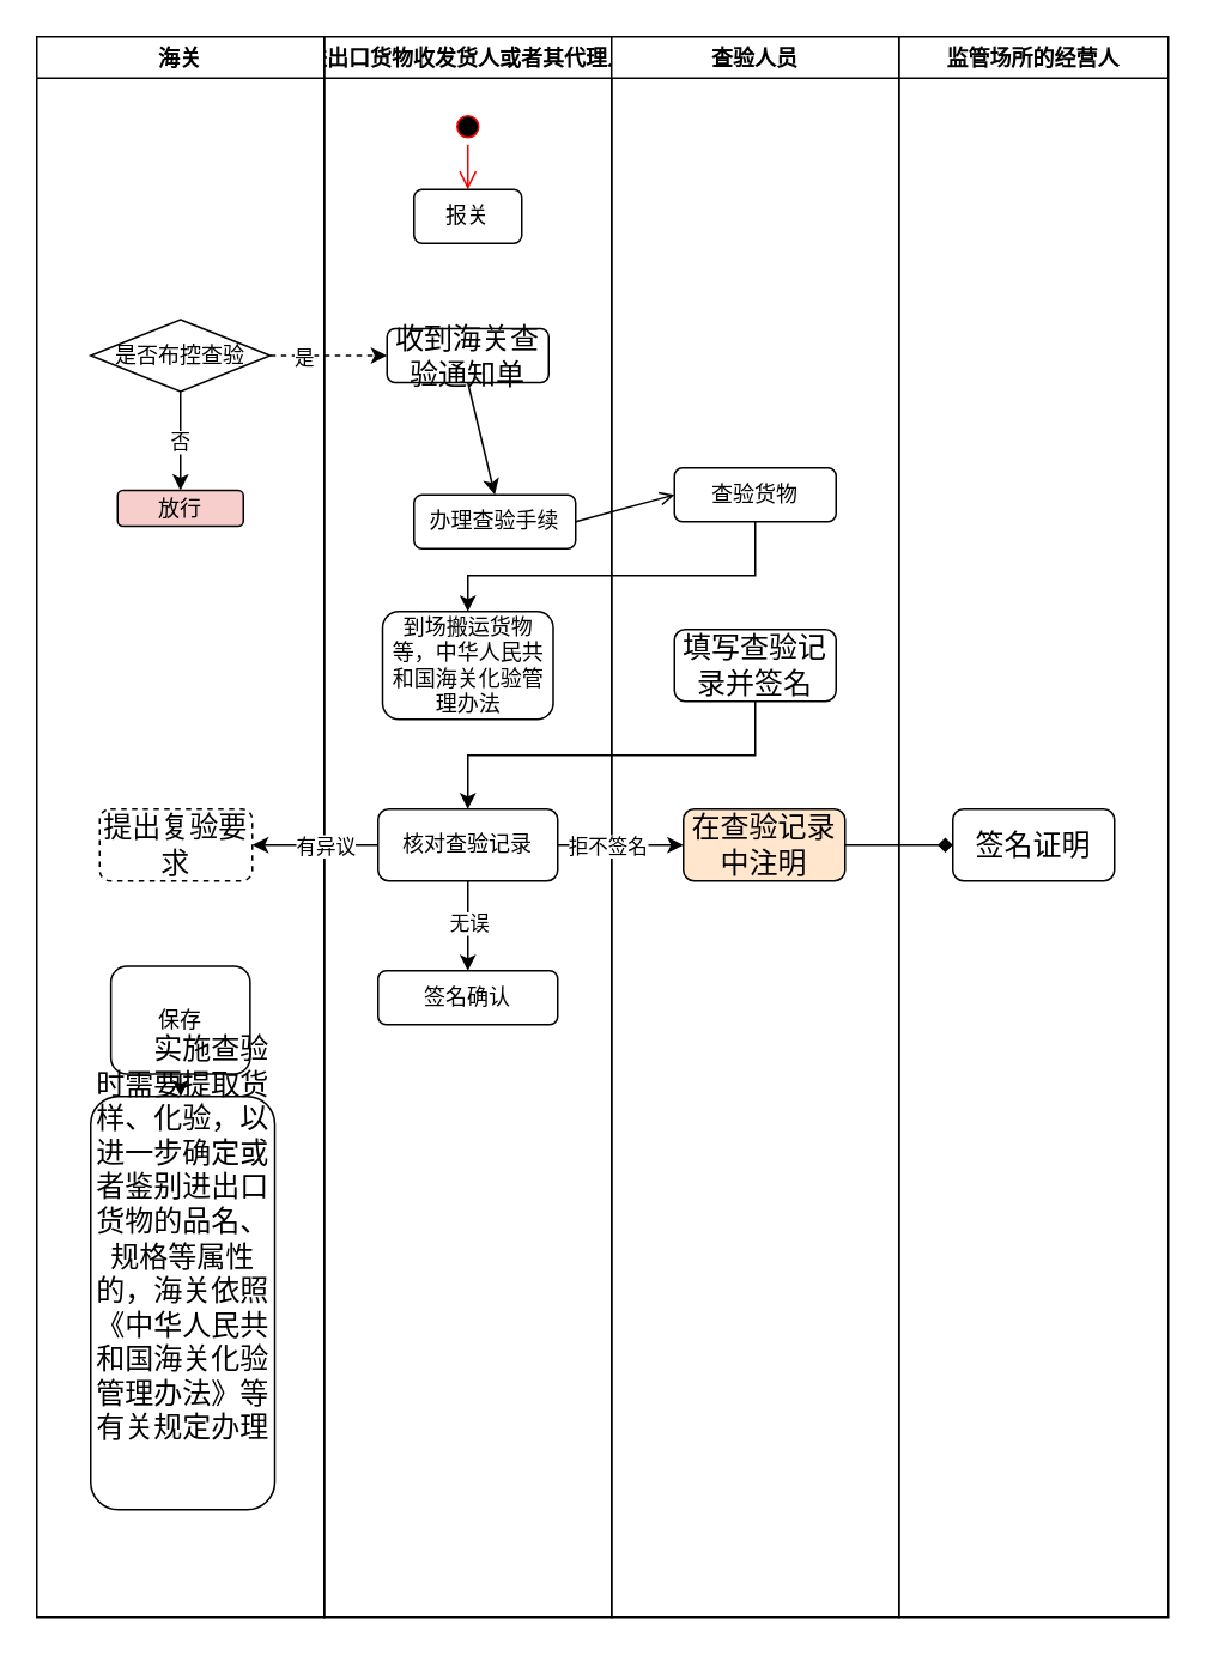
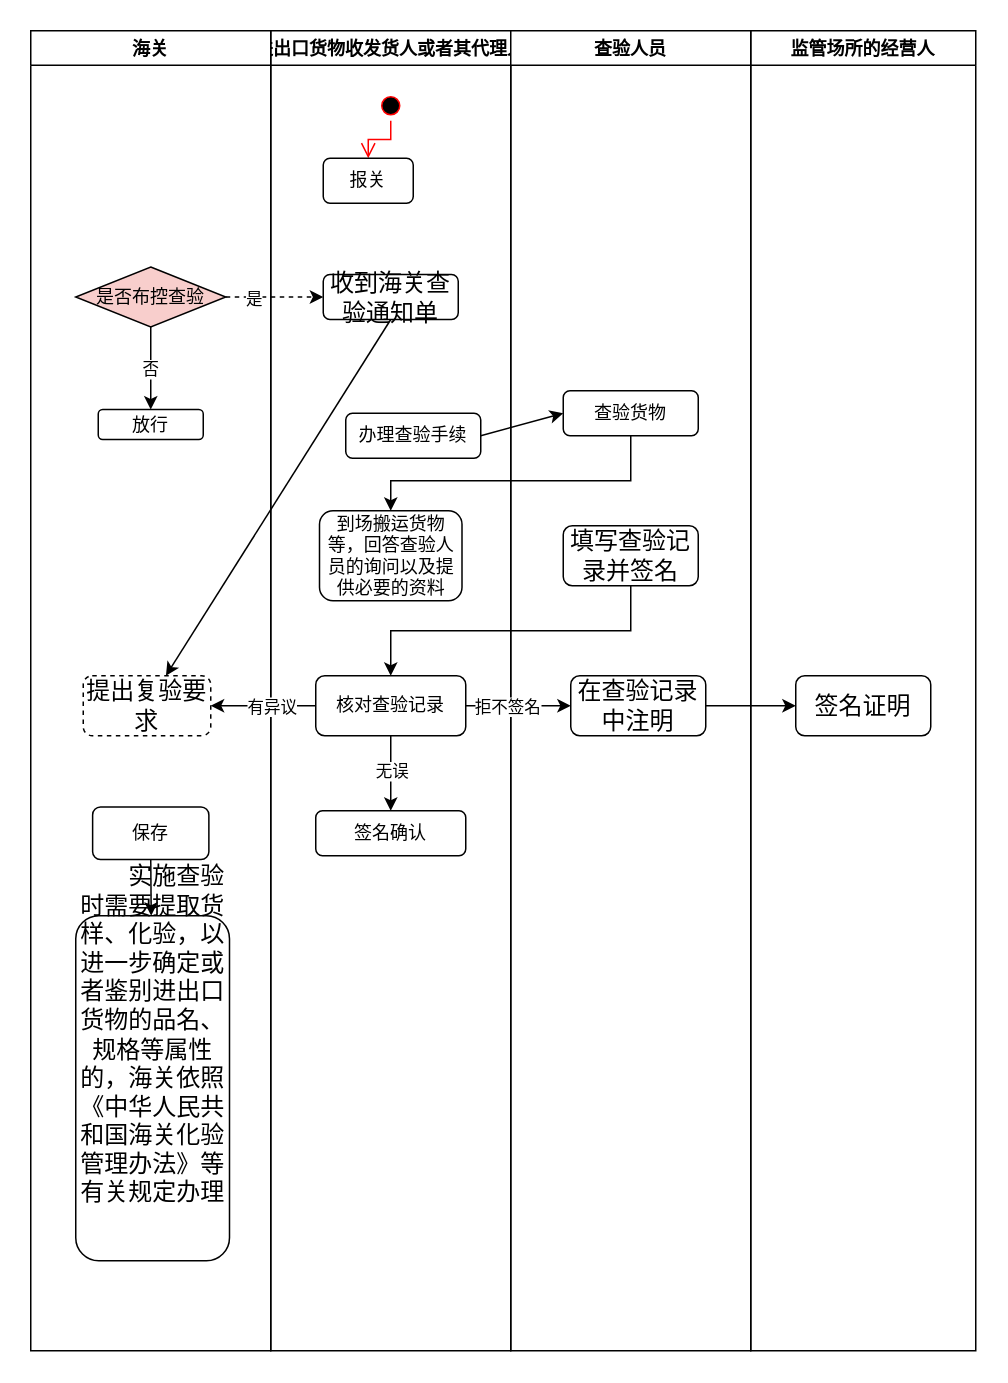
  <mxCell id="0" />
  <mxCell id="1" parent="0" />
  <mxCell id="2" value="进出口货物收发货人或者其代理人" style="swimlane;" vertex="1" parent="1"><mxGeometry x="180" y="20" width="160" height="880" as="geometry" /></mxCell>
  <mxCell id="3" value="" style="ellipse;html=1;shape=startState;fillColor=#000000;strokeColor=#ff0000;" vertex="1" parent="2"><mxGeometry x="70" y="40" width="20" height="20" as="geometry" /></mxCell>
  <mxCell id="4" value="" style="edgeStyle=orthogonalEdgeStyle;html=1;verticalAlign=bottom;endArrow=open;endSize=8;strokeColor=#ff0000;rounded=0;exitX=0.5;exitY=1;exitDx=0;exitDy=0;entryX=0.5;entryY=0;entryDx=0;entryDy=0;" edge="1" source="3" parent="2" target="5"><mxGeometry relative="1" as="geometry"><mxPoint x="80" y="80" as="targetPoint" /></mxGeometry></mxCell>
- <mxCell id="5" value="报关" style="rounded=1;whiteSpace=wrap;html=1;" vertex="1" parent="2"><mxGeometry x="50" y="85" width="60" height="30" as="geometry" /></mxCell>
+ <mxCell id="5" value="报关" style="rounded=1;whiteSpace=wrap;html=1;" vertex="1" parent="2"><mxGeometry x="35" y="85" width="60" height="30" as="geometry" /></mxCell>
  <mxCell id="6" value="&lt;span style=&quot;font-size:12.0pt;mso-bidi-font-size:11.0pt;&lt;br/&gt;font-family:宋体;mso-ascii-font-family:Calibri;mso-hansi-font-family:Calibri;&lt;br/&gt;mso-bidi-font-family:&amp;quot;Times New Roman&amp;quot;;mso-ansi-language:EN-US;mso-fareast-language:&lt;br/&gt;ZH-CN;mso-bidi-language:AR-SA&quot;&gt;收到海关查验通知单&lt;/span&gt;" style="rounded=1;whiteSpace=wrap;html=1;" vertex="1" parent="2"><mxGeometry x="35" y="162.5" width="90" height="30" as="geometry" /></mxCell>
  <mxCell id="7" value="办理查验手续" style="rounded=1;whiteSpace=wrap;html=1;" vertex="1" parent="2"><mxGeometry x="50" y="255" width="90" height="30" as="geometry" /></mxCell>
- <mxCell id="8" value="" style="endArrow=classic;html=1;rounded=0;exitX=0.5;exitY=1;exitDx=0;exitDy=0;entryX=0.5;entryY=0;entryDx=0;entryDy=0;" edge="1" parent="2" source="6" target="7"><mxGeometry width="50" height="50" relative="1" as="geometry"><mxPoint x="210" y="180" as="sourcePoint" /><mxPoint x="260" y="130" as="targetPoint" /></mxGeometry></mxCell>
- <mxCell id="9" value="&lt;span&gt;到场搬运货物等，中华人民共和国海关化验管理办法&lt;/span&gt;" style="rounded=1;whiteSpace=wrap;html=1;" vertex="1" parent="2"><mxGeometry x="32.5" y="320" width="95" height="60" as="geometry" /></mxCell>
+ <mxCell id="8" value="" style="endArrow=classic;html=1;rounded=0;exitX=0.5;exitY=1;exitDx=0;exitDy=0;" edge="1" parent="2" source="6" target="15"><mxGeometry width="50" height="50" relative="1" as="geometry"><mxPoint x="210" y="180" as="sourcePoint" /><mxPoint x="260" y="130" as="targetPoint" /></mxGeometry></mxCell>
+ <mxCell id="9" value="&lt;span&gt;到场搬运货物等，回答查验人员的询问以及提供必要的资料&lt;/span&gt;" style="rounded=1;whiteSpace=wrap;html=1;" vertex="1" parent="2"><mxGeometry x="32.5" y="320" width="95" height="60" as="geometry" /></mxCell>
  <mxCell id="10" value="签名确认" style="rounded=1;whiteSpace=wrap;html=1;" vertex="1" parent="2"><mxGeometry x="30" y="520" width="100" height="30" as="geometry" /></mxCell>
  <mxCell id="11" value="&lt;span style=&quot;&quot;&gt;核对查验记录&lt;/span&gt;" style="rounded=1;whiteSpace=wrap;html=1;" vertex="1" parent="2"><mxGeometry x="30" y="430" width="100" height="40" as="geometry" /></mxCell>
  <mxCell id="12" value="海关" style="swimlane;" vertex="1" parent="1"><mxGeometry x="20" y="20" width="160" height="880" as="geometry" /></mxCell>
- <mxCell id="13" value="&lt;span style=&quot;&quot;&gt;是否布控查验&lt;/span&gt;" style="rhombus;whiteSpace=wrap;html=1;" vertex="1" parent="12"><mxGeometry x="30" y="157.5" width="100" height="40" as="geometry" /></mxCell>
- <mxCell id="14" value="放行" style="rounded=1;whiteSpace=wrap;html=1;fillColor=#f8cecc;" vertex="1" parent="12"><mxGeometry x="45" y="252.5" width="70" height="20" as="geometry" /></mxCell>
+ <mxCell id="13" value="&lt;span style=&quot;&quot;&gt;是否布控查验&lt;/span&gt;" style="rhombus;whiteSpace=wrap;html=1;fillColor=#f8cecc;" vertex="1" parent="12"><mxGeometry x="30" y="157.5" width="100" height="40" as="geometry" /></mxCell>
+ <mxCell id="14" value="放行" style="rounded=1;whiteSpace=wrap;html=1;" vertex="1" parent="12"><mxGeometry x="45" y="252.5" width="70" height="20" as="geometry" /></mxCell>
  <mxCell id="15" value="&lt;span style=&quot;font-size:12.0pt;mso-bidi-font-size:11.0pt;&lt;br/&gt;font-family:宋体;mso-ascii-font-family:Calibri;mso-hansi-font-family:Calibri;&lt;br/&gt;mso-bidi-font-family:&amp;quot;Times New Roman&amp;quot;;mso-ansi-language:EN-US;mso-fareast-language:&lt;br/&gt;ZH-CN;mso-bidi-language:AR-SA&quot;&gt;提出复验要求&lt;/span&gt;" style="rounded=1;whiteSpace=wrap;html=1;dashed=1;" vertex="1" parent="12"><mxGeometry x="35" y="430" width="85" height="40" as="geometry" /></mxCell>
- <mxCell id="16" value="保存" style="rounded=1;whiteSpace=wrap;html=1;" vertex="1" parent="12"><mxGeometry x="41.25" y="517.5" width="77.5" height="60" as="geometry" /></mxCell>
+ <mxCell id="16" value="保存" style="rounded=1;whiteSpace=wrap;html=1;" vertex="1" parent="12"><mxGeometry x="41.25" y="517.5" width="77.5" height="35" as="geometry" /></mxCell>
  <mxCell id="17" value="&lt;p style=&quot;text-indent:24.0pt;mso-char-indent-count:2.0&quot; class=&quot;MsoNormal&quot;&gt;&lt;span style=&quot;font-size:12.0pt;mso-bidi-font-size:11.0pt;font-family:宋体;mso-ascii-font-family:&lt;br/&gt;Calibri;mso-hansi-font-family:Calibri&quot;&gt;实施查验时需要提取货样、化验，以进一步确定或者鉴别进出口货物的品名、规格等属性的，海关依照《中华人民共和国海关化验管理办法》等有关规定办理&lt;/span&gt;&lt;span style=&quot;font-size:12.0pt;mso-bidi-font-size:11.0pt&quot; lang=&quot;EN-US&quot;&gt;&lt;/span&gt;&lt;/p&gt;&lt;p style=&quot;text-indent:24.0pt;mso-char-indent-count:2.0&quot; class=&quot;MsoNormal&quot;&gt;&lt;br/&gt;&lt;br/&gt;&lt;/p&gt;&lt;p style=&quot;text-indent:24.0pt;mso-char-indent-count:2.0&quot; class=&quot;MsoNormal&quot;&gt;&lt;span style=&quot;font-size:12.0pt;mso-bidi-font-size:11.0pt&quot; lang=&quot;EN-US&quot;&gt;&amp;nbsp;&lt;/span&gt;&lt;/p&gt;" style="rounded=1;whiteSpace=wrap;html=1;" vertex="1" parent="12"><mxGeometry x="30" y="590" width="102.5" height="230" as="geometry" /></mxCell>
  <mxCell id="18" value="" style="endArrow=classic;html=1;rounded=0;exitX=0.5;exitY=1;exitDx=0;exitDy=0;" edge="1" parent="12" source="16" target="17"><mxGeometry width="50" height="50" relative="1" as="geometry"><mxPoint x="370" y="460" as="sourcePoint" /><mxPoint x="80" y="610" as="targetPoint" /></mxGeometry></mxCell>
  <mxCell id="19" value="监管场所的经营人" style="swimlane;" vertex="1" parent="1"><mxGeometry x="500" y="20" width="150" height="880" as="geometry" /></mxCell>
  <mxCell id="20" value="&lt;span style=&quot;font-size:12.0pt;mso-bidi-font-size:11.0pt;&lt;br/&gt;font-family:宋体;mso-ascii-font-family:Calibri;mso-hansi-font-family:Calibri;&lt;br/&gt;mso-bidi-font-family:&amp;quot;Times New Roman&amp;quot;;mso-ansi-language:EN-US;mso-fareast-language:&lt;br/&gt;ZH-CN;mso-bidi-language:AR-SA&quot;&gt;签名证明&lt;/span&gt;" style="rounded=1;whiteSpace=wrap;html=1;" vertex="1" parent="19"><mxGeometry x="30" y="430" width="90" height="40" as="geometry" /></mxCell>
  <mxCell id="21" value="查验人员" style="swimlane;" vertex="1" parent="1"><mxGeometry x="340" y="20" width="160" height="880" as="geometry" /></mxCell>
  <mxCell id="22" value="查验货物" style="rounded=1;whiteSpace=wrap;html=1;" vertex="1" parent="21"><mxGeometry x="35" y="240" width="90" height="30" as="geometry" /></mxCell>
  <mxCell id="23" value="&lt;span style=&quot;font-size:12.0pt;mso-bidi-font-size:11.0pt;&lt;br/&gt;font-family:宋体;mso-ascii-font-family:Calibri;mso-hansi-font-family:Calibri;&lt;br/&gt;mso-bidi-font-family:&amp;quot;Times New Roman&amp;quot;;mso-ansi-language:EN-US;mso-fareast-language:&lt;br/&gt;ZH-CN;mso-bidi-language:AR-SA&quot;&gt;填写查验记录并签名&lt;/span&gt;" style="rounded=1;whiteSpace=wrap;html=1;" vertex="1" parent="21"><mxGeometry x="35" y="330" width="90" height="40" as="geometry" /></mxCell>
- <mxCell id="24" value="&lt;span style=&quot;font-size:12.0pt;mso-bidi-font-size:11.0pt;&lt;br/&gt;font-family:宋体;mso-ascii-font-family:Calibri;mso-hansi-font-family:Calibri;&lt;br/&gt;mso-bidi-font-family:&amp;quot;Times New Roman&amp;quot;;mso-ansi-language:EN-US;mso-fareast-language:&lt;br/&gt;ZH-CN;mso-bidi-language:AR-SA&quot;&gt;在查验记录中注明&lt;/span&gt;" style="rounded=1;whiteSpace=wrap;html=1;fillColor=#ffe6cc;" vertex="1" parent="21"><mxGeometry x="40" y="430" width="90" height="40" as="geometry" /></mxCell>
+ <mxCell id="24" value="&lt;span style=&quot;font-size:12.0pt;mso-bidi-font-size:11.0pt;&lt;br/&gt;font-family:宋体;mso-ascii-font-family:Calibri;mso-hansi-font-family:Calibri;&lt;br/&gt;mso-bidi-font-family:&amp;quot;Times New Roman&amp;quot;;mso-ansi-language:EN-US;mso-fareast-language:&lt;br/&gt;ZH-CN;mso-bidi-language:AR-SA&quot;&gt;在查验记录中注明&lt;/span&gt;" style="rounded=1;whiteSpace=wrap;html=1;" vertex="1" parent="21"><mxGeometry x="40" y="430" width="90" height="40" as="geometry" /></mxCell>
  <mxCell id="25" value="否" style="endArrow=classic;html=1;rounded=0;exitX=0.5;exitY=1;exitDx=0;exitDy=0;" edge="1" parent="1" source="13"><mxGeometry width="50" height="50" relative="1" as="geometry"><mxPoint x="390" y="272.5" as="sourcePoint" /><mxPoint x="100" y="272.5" as="targetPoint" /></mxGeometry></mxCell>
  <mxCell id="26" value="" style="endArrow=classic;html=1;rounded=0;exitX=1;exitY=0.5;exitDx=0;exitDy=0;entryX=0;entryY=0.5;entryDx=0;entryDy=0;dashed=1;" edge="1" parent="1" source="13" target="6"><mxGeometry width="50" height="50" relative="1" as="geometry"><mxPoint x="390" y="195" as="sourcePoint" /><mxPoint x="250" y="195" as="targetPoint" /></mxGeometry></mxCell>
  <mxCell id="27" value="是" style="edgeLabel;html=1;align=center;verticalAlign=middle;resizable=0;points=[];" vertex="1" connectable="0" parent="26"><mxGeometry x="-0.438" y="-1" relative="1" as="geometry"><mxPoint as="offset" /></mxGeometry></mxCell>
- <mxCell id="28" value="" style="endArrow=open;html=1;rounded=0;exitX=1;exitY=0.5;exitDx=0;exitDy=0;entryX=0;entryY=0.5;entryDx=0;entryDy=0;" edge="1" parent="1" source="7" target="22"><mxGeometry width="50" height="50" relative="1" as="geometry"><mxPoint x="390" y="300" as="sourcePoint" /><mxPoint x="440" y="250" as="targetPoint" /></mxGeometry></mxCell>
+ <mxCell id="28" value="" style="endArrow=classic;html=1;rounded=0;exitX=1;exitY=0.5;exitDx=0;exitDy=0;entryX=0;entryY=0.5;entryDx=0;entryDy=0;" edge="1" parent="1" source="7" target="22"><mxGeometry width="50" height="50" relative="1" as="geometry"><mxPoint x="390" y="300" as="sourcePoint" /><mxPoint x="440" y="250" as="targetPoint" /></mxGeometry></mxCell>
  <mxCell id="29" value="" style="edgeStyle=segmentEdgeStyle;endArrow=classic;html=1;rounded=0;exitX=0.5;exitY=1;exitDx=0;exitDy=0;" edge="1" parent="1" source="22"><mxGeometry width="50" height="50" relative="1" as="geometry"><mxPoint x="390" y="300" as="sourcePoint" /><mxPoint x="260" y="340" as="targetPoint" /><Array as="points"><mxPoint x="420" y="320" /><mxPoint x="260" y="320" /><mxPoint x="260" y="340" /></Array></mxGeometry></mxCell>
  <mxCell id="30" value="" style="endArrow=classic;html=1;rounded=0;exitX=0.5;exitY=1;exitDx=0;exitDy=0;" edge="1" parent="1" source="23"><mxGeometry width="50" height="50" relative="1" as="geometry"><mxPoint x="390" y="580" as="sourcePoint" /><mxPoint x="260" y="450" as="targetPoint" /><Array as="points"><mxPoint x="420" y="420" /><mxPoint x="260" y="420" /></Array></mxGeometry></mxCell>
  <mxCell id="31" value="" style="endArrow=classic;html=1;rounded=0;" edge="1" parent="1"><mxGeometry width="50" height="50" relative="1" as="geometry"><mxPoint x="260" y="490" as="sourcePoint" /><mxPoint x="260" y="540" as="targetPoint" /><Array as="points"><mxPoint x="260" y="510" /></Array></mxGeometry></mxCell>
  <mxCell id="32" value="无误" style="edgeLabel;html=1;align=center;verticalAlign=middle;resizable=0;points=[];" vertex="1" connectable="0" parent="31"><mxGeometry x="-0.09" y="3" relative="1" as="geometry"><mxPoint x="-3" as="offset" /></mxGeometry></mxCell>
  <mxCell id="33" value="" style="endArrow=classic;html=1;rounded=0;entryX=1;entryY=0.5;entryDx=0;entryDy=0;exitX=0;exitY=0.5;exitDx=0;exitDy=0;" edge="1" parent="1" target="15"><mxGeometry width="50" height="50" relative="1" as="geometry"><mxPoint x="210" y="470" as="sourcePoint" /><mxPoint x="440" y="530" as="targetPoint" /></mxGeometry></mxCell>
  <mxCell id="34" value="有异议" style="edgeLabel;html=1;align=center;verticalAlign=middle;resizable=0;points=[];" vertex="1" connectable="0" parent="33"><mxGeometry x="0.22" relative="1" as="geometry"><mxPoint x="13" as="offset" /></mxGeometry></mxCell>
  <mxCell id="35" value="" style="endArrow=classic;html=1;rounded=0;exitX=1;exitY=0.5;exitDx=0;exitDy=0;" edge="1" parent="1" source="11"><mxGeometry width="50" height="50" relative="1" as="geometry"><mxPoint x="360" y="530" as="sourcePoint" /><mxPoint x="380" y="470" as="targetPoint" /></mxGeometry></mxCell>
  <mxCell id="36" value="拒不签名" style="edgeLabel;html=1;align=center;verticalAlign=middle;resizable=0;points=[];" vertex="1" connectable="0" parent="35"><mxGeometry x="-0.294" relative="1" as="geometry"><mxPoint x="2" as="offset" /></mxGeometry></mxCell>
- <mxCell id="37" value="" style="endArrow=diamond;html=1;rounded=0;exitX=1;exitY=0.5;exitDx=0;exitDy=0;entryX=0;entryY=0.5;entryDx=0;entryDy=0;" edge="1" parent="1" source="24" target="20"><mxGeometry width="50" height="50" relative="1" as="geometry"><mxPoint x="390" y="480" as="sourcePoint" /><mxPoint x="440" y="430" as="targetPoint" /></mxGeometry></mxCell>
+ <mxCell id="37" value="" style="endArrow=classic;html=1;rounded=0;exitX=1;exitY=0.5;exitDx=0;exitDy=0;entryX=0;entryY=0.5;entryDx=0;entryDy=0;" edge="1" parent="1" source="24" target="20"><mxGeometry width="50" height="50" relative="1" as="geometry"><mxPoint x="390" y="480" as="sourcePoint" /><mxPoint x="440" y="430" as="targetPoint" /></mxGeometry></mxCell>
